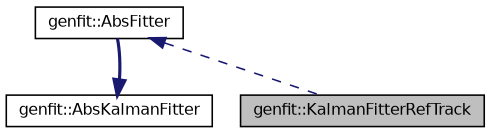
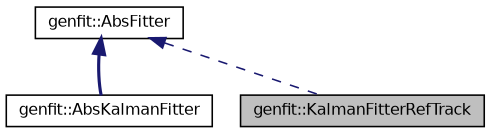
  digraph {
    node [color=black fillcolor=white fontname=Helvetica fontsize=10 shape=record style=filled]
    edge [color=midnightblue dir=back fontname=Helvetica fontsize=10 labelfontname=Helvetica labelfontsize=10]
    n1 [fillcolor=grey75 fontcolor=black height=0.2 label="genfit::KalmanFitterRefTrack" width=0.4]
    n2 [height=0.2 label="genfit::AbsKalmanFitter" width=0.4]
    n3 [height=0.2 label="genfit::AbsFitter" width=0.4]
    n3 -> n1 [style=dashed]
-   n2 -> n3 [style=bold]
+   n3 -> n2 [style=bold]
  }
